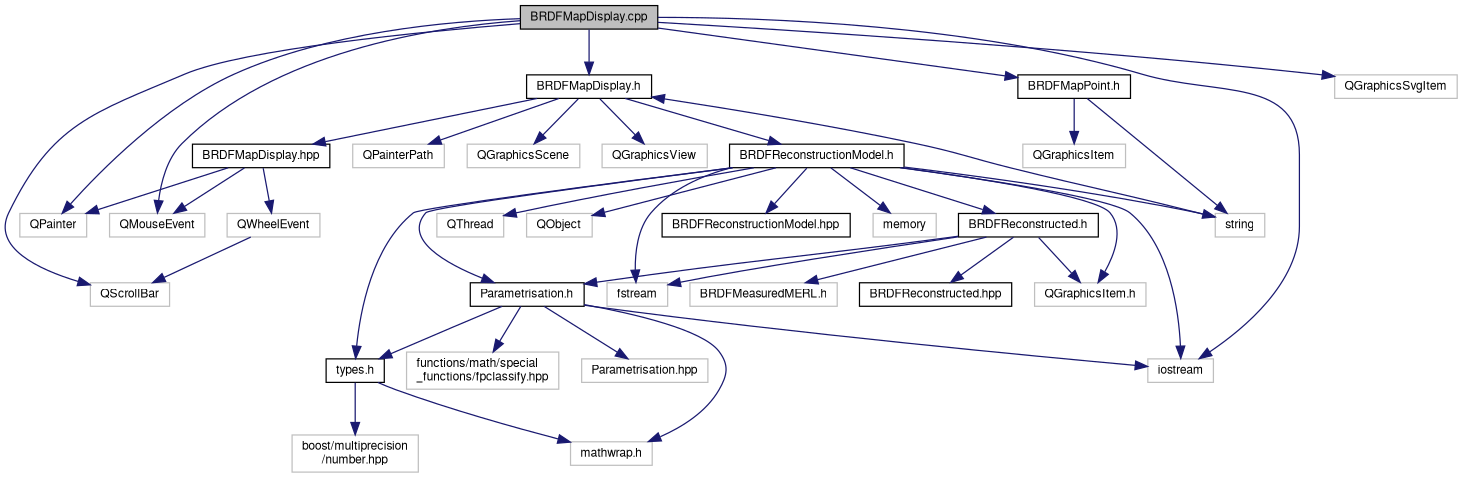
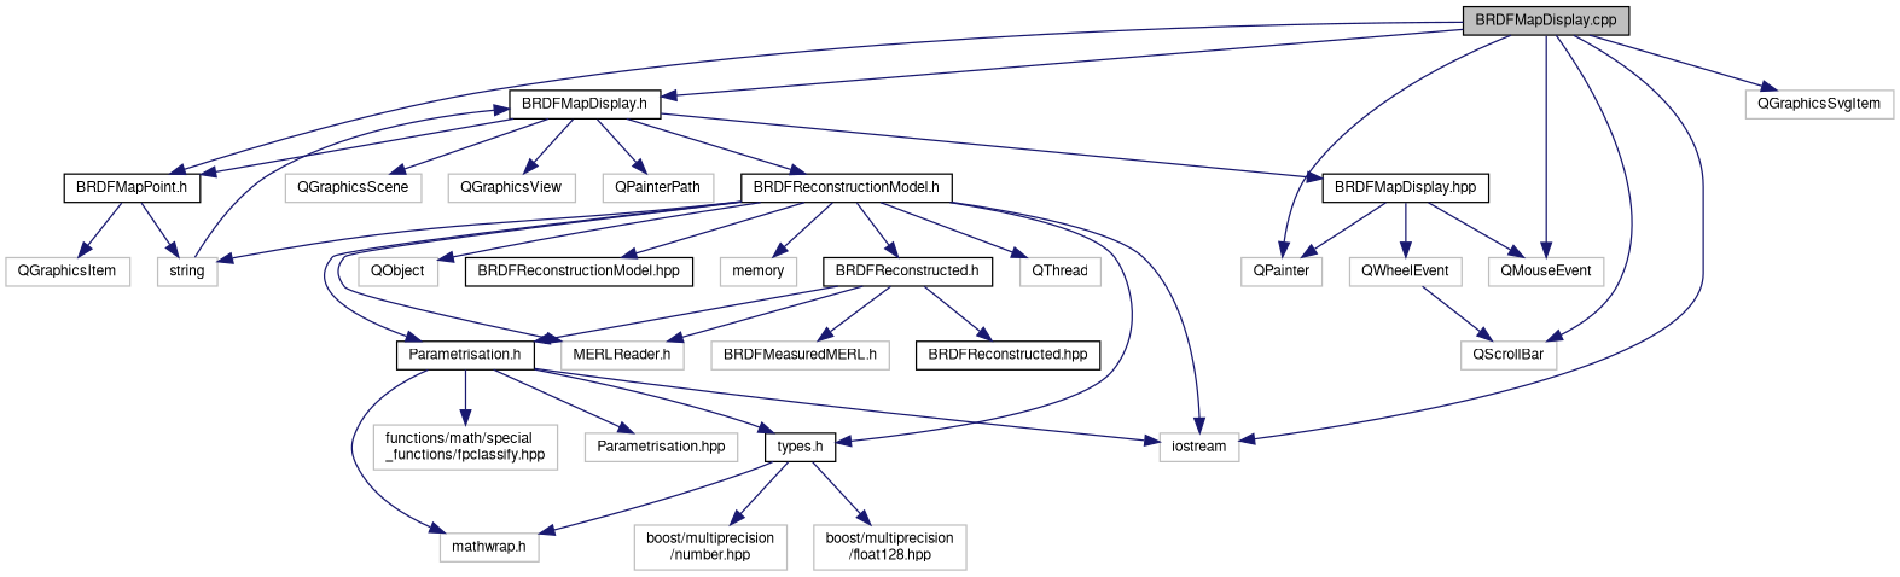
  digraph {
    node [color=grey75 fillcolor=white fontname=FreeSans fontsize=10 shape=record style=filled]
    edge [color=midnightblue fontname=FreeSans fontsize=10 labelfontname=FreeSans labelfontsize=10 style=solid]
    n1 [color=black fillcolor=grey75 fontcolor=black height=0.2 label="BRDFMapDisplay.cpp" width=0.4]
    n2 [color=black height=0.2 label="BRDFMapDisplay.h" width=0.4]
    n3 [color=black height=0.2 label="BRDFMapPoint.h" width=0.4]
    n4 [height=0.2 label=iostream width=0.4]
    n5 [height=0.2 label=QPainter width=0.4]
    n6 [height=0.2 label=QMouseEvent width=0.4]
    n7 [height=0.2 label=QScrollBar width=0.4]
    n8 [height=0.2 label=QGraphicsSvgItem width=0.4]
    n9 [height=0.2 label=QGraphicsScene width=0.4]
    n10 [height=0.2 label=QGraphicsView width=0.4]
    n11 [height=0.2 label=QPainterPath width=0.4]
    n12 [color=black height=0.2 label="BRDFReconstructionModel.h" width=0.4]
    n13 [color=black height=0.2 label="BRDFMapDisplay.hpp" width=0.4]
    n14 [height=0.2 label=string width=0.4]
    n15 [height=0.2 label=QGraphicsItem width=0.4]
-   n16 [height=0.2 label=fstream width=0.4]
    n17 [height=0.2 label=memory width=0.4]
-   n18 [height=0.2 label="QGraphicsItem.h" width=0.4]
+   n18 [height=0.2 label="MERLReader.h" width=0.4]
    n19 [color=black height=0.2 label="BRDFReconstructed.h" width=0.4]
    n20 [color=black height=0.2 label="Parametrisation.h" width=0.4]
    n21 [color=black height=0.2 label="types.h" width=0.4]
    n22 [height=0.2 label=QThread width=0.4]
    n23 [height=0.2 label=QObject width=0.4]
    n24 [color=black height=0.2 label="BRDFReconstructionModel.hpp" width=0.4]
    n25 [height=0.2 label=QWheelEvent width=0.4]
    n26 [height=0.2 label="BRDFMeasuredMERL.h" width=0.4]
    n27 [color=black height=0.2 label="BRDFReconstructed.hpp" width=0.4]
    n28 [height=0.2 label="mathwrap.h" width=0.4]
    n29 [height=0.2 label="functions/math/special\l_functions/fpclassify.hpp" width=0.4]
    n30 [height=0.2 label="Parametrisation.hpp" width=0.4]
+   n31 [height=0.2 label="boost/multiprecision\l/float128.hpp" width=0.4]
    n32 [height=0.2 label="boost/multiprecision\l/number.hpp" width=0.4]
    n1 -> n2
    n1 -> n3
    n1 -> n4
    n1 -> n5
    n1 -> n6
    n1 -> n7
    n1 -> n8
+   n2 -> n3
    n2 -> n9
    n2 -> n10
    n2 -> n11
    n2 -> n12
    n2 -> n13
    n3 -> n14
    n3 -> n15
    n12 -> n4
    n12 -> n14
-   n12 -> n16
    n12 -> n17
    n12 -> n18
    n12 -> n19
    n12 -> n20
    n12 -> n21
    n12 -> n22
    n12 -> n23
    n12 -> n24
    n13 -> n5
    n13 -> n6
    n13 -> n25
    n14 -> n2
-   n19 -> n16
    n19 -> n18
    n19 -> n20
    n19 -> n26
    n19 -> n27
    n20 -> n4
    n20 -> n21
    n20 -> n28
    n20 -> n29
    n20 -> n30
    n21 -> n28
+   n21 -> n31
    n21 -> n32
    n25 -> n7
  }
